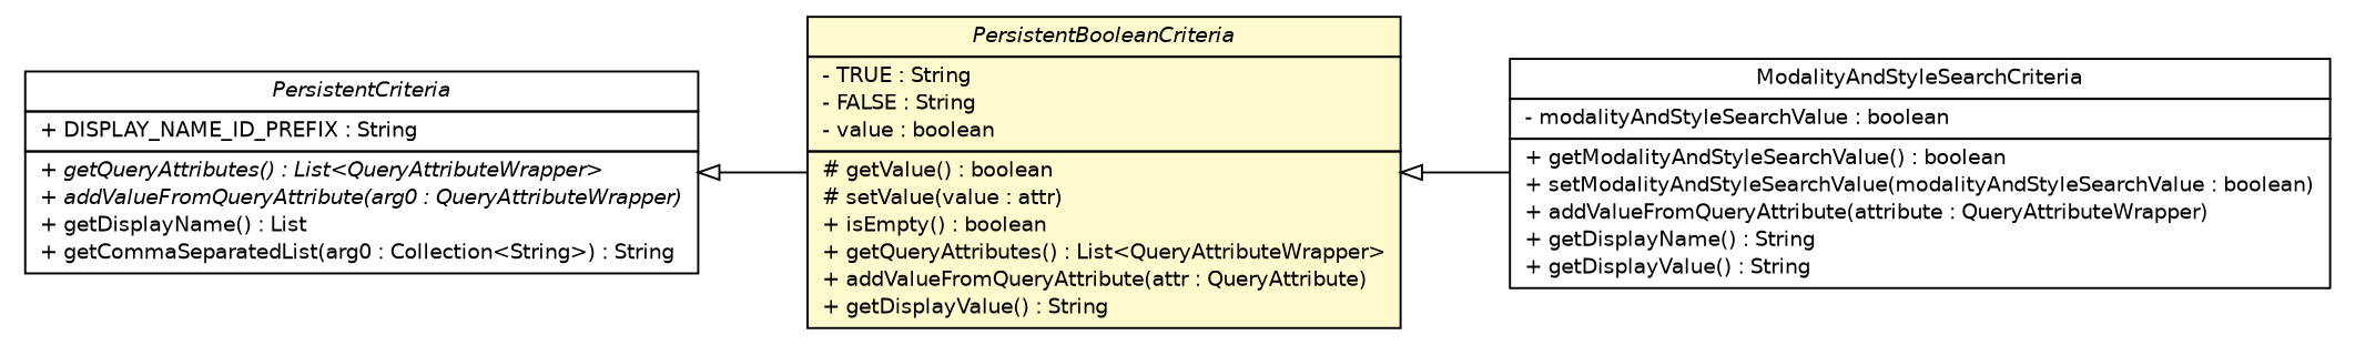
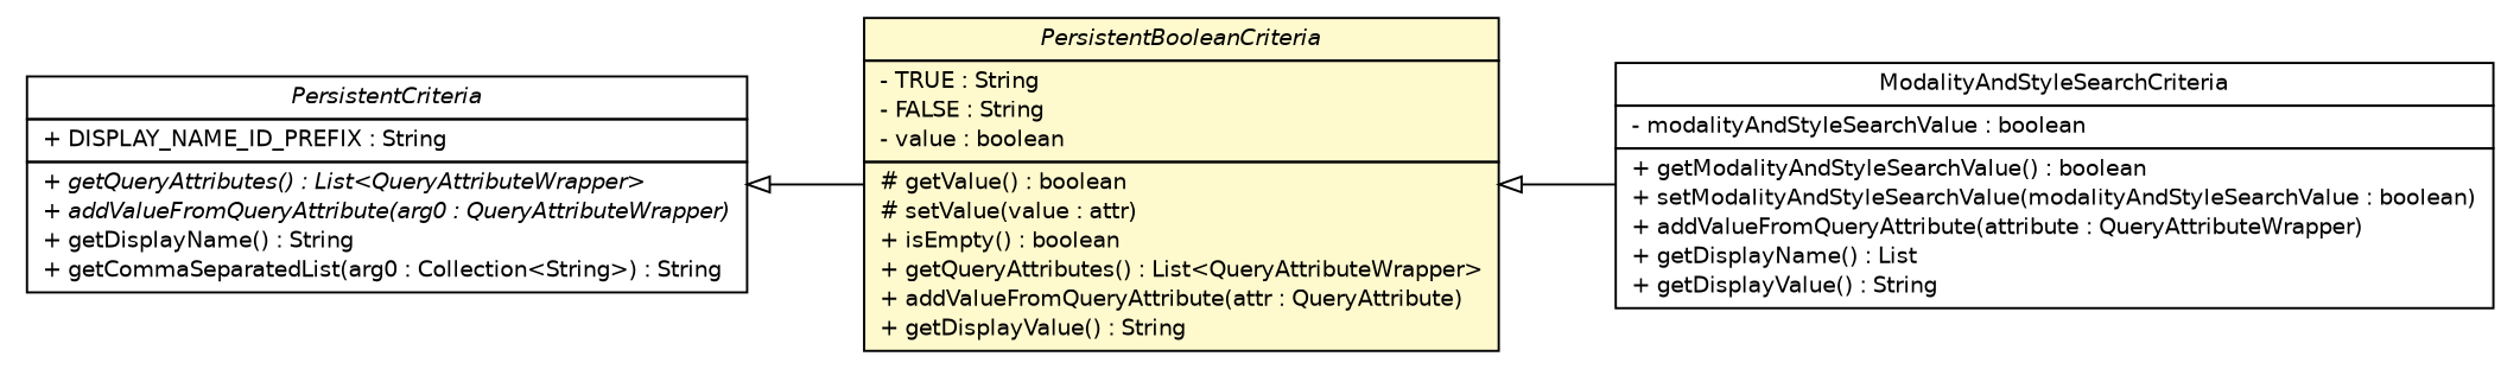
  digraph {
    rankdir=LR
    node [fontcolor=black fontname=Helvetica fontsize=10.0 shape=plaintext]
    edge [arrowtail=empty dir=back fontname=Helvetica fontsize=10 headport=p labelfontname=Helvetica labelfontsize=10 tailport=p]
-   n1 [label=<<table border="0" cellborder="1" cellspacing="0" cellpadding="2" port="p" href="./ModalityAndStyleSearchCriteria.html"> 		<tr><td><table border="0" cellspacing="0" cellpadding="1"> 			<tr><td> ModalityAndStyleSearchCriteria </td></tr> 		</table></td></tr> 		<tr><td><table border="0" cellspacing="0" cellpadding="1"> 			<tr><td align="left"> - modalityAndStyleSearchValue : boolean </td></tr> 		</table></td></tr> 		<tr><td><table border="0" cellspacing="0" cellpadding="1"> 			<tr><td align="left"> + getModalityAndStyleSearchValue() : boolean </td></tr> 			<tr><td align="left"> + setModalityAndStyleSearchValue(modalityAndStyleSearchValue : boolean) </td></tr> 			<tr><td align="left"> + addValueFromQueryAttribute(attribute : QueryAttributeWrapper) </td></tr> 			<tr><td align="left"> + getDisplayName() : String </td></tr> 			<tr><td align="left"> + getDisplayValue() : String </td></tr> 		</table></td></tr> 		</table>>]
+   n1 [label=<<table border="0" cellborder="1" cellspacing="0" cellpadding="2" port="p" href="./ModalityAndStyleSearchCriteria.html"> 		<tr><td><table border="0" cellspacing="0" cellpadding="1"> 			<tr><td> ModalityAndStyleSearchCriteria </td></tr> 		</table></td></tr> 		<tr><td><table border="0" cellspacing="0" cellpadding="1"> 			<tr><td align="left"> - modalityAndStyleSearchValue : boolean </td></tr> 		</table></td></tr> 		<tr><td><table border="0" cellspacing="0" cellpadding="1"> 			<tr><td align="left"> + getModalityAndStyleSearchValue() : boolean </td></tr> 			<tr><td align="left"> + setModalityAndStyleSearchValue(modalityAndStyleSearchValue : boolean) </td></tr> 			<tr><td align="left"> + addValueFromQueryAttribute(attribute : QueryAttributeWrapper) </td></tr> 			<tr><td align="left"> + getDisplayName() : List </td></tr> 			<tr><td align="left"> + getDisplayValue() : String </td></tr> 		</table></td></tr> 		</table>>]
    n2 [label=<<table border="0" cellborder="1" cellspacing="0" cellpadding="2" port="p" bgcolor="lemonChiffon" href="./PersistentBooleanCriteria.html"> 		<tr><td><table border="0" cellspacing="0" cellpadding="1"> 			<tr><td><font face="Helvetica-Oblique"> PersistentBooleanCriteria </font></td></tr> 		</table></td></tr> 		<tr><td><table border="0" cellspacing="0" cellpadding="1"> 			<tr><td align="left"> - TRUE : String </td></tr> 			<tr><td align="left"> - FALSE : String </td></tr> 			<tr><td align="left"> - value : boolean </td></tr> 		</table></td></tr> 		<tr><td><table border="0" cellspacing="0" cellpadding="1"> 			<tr><td align="left"> # getValue() : boolean </td></tr> 			<tr><td align="left"> # setValue(value : attr) </td></tr> 			<tr><td align="left"> + isEmpty() : boolean </td></tr> 			<tr><td align="left"> + getQueryAttributes() : List&lt;QueryAttributeWrapper&gt; </td></tr> 			<tr><td align="left"> + addValueFromQueryAttribute(attr : QueryAttribute) </td></tr> 			<tr><td align="left"> + getDisplayValue() : String </td></tr> 		</table></td></tr> 		</table>>]
-   n3 [label=<<table border="0" cellborder="1" cellspacing="0" cellpadding="2" port="p" href="http://java.sun.com/j2se/1.4.2/docs/api/gov/nih/nci/ncia/criteria/PersistentCriteria.html"> 		<tr><td><table border="0" cellspacing="0" cellpadding="1"> 			<tr><td><font face="Helvetica-Oblique"> PersistentCriteria </font></td></tr> 		</table></td></tr> 		<tr><td><table border="0" cellspacing="0" cellpadding="1"> 			<tr><td align="left"> + DISPLAY_NAME_ID_PREFIX : String </td></tr> 		</table></td></tr> 		<tr><td><table border="0" cellspacing="0" cellpadding="1"> 			<tr><td align="left"><font face="Helvetica-Oblique" point-size="10.0"> + getQueryAttributes() : List&lt;QueryAttributeWrapper&gt; </font></td></tr> 			<tr><td align="left"><font face="Helvetica-Oblique" point-size="10.0"> + addValueFromQueryAttribute(arg0 : QueryAttributeWrapper) </font></td></tr> 			<tr><td align="left"> + getDisplayName() : List </td></tr> 			<tr><td align="left"> + getCommaSeparatedList(arg0 : Collection&lt;String&gt;) : String </td></tr> 		</table></td></tr> 		</table>>]
+   n3 [label=<<table border="0" cellborder="1" cellspacing="0" cellpadding="2" port="p" href="http://java.sun.com/j2se/1.4.2/docs/api/gov/nih/nci/ncia/criteria/PersistentCriteria.html"> 		<tr><td><table border="0" cellspacing="0" cellpadding="1"> 			<tr><td><font face="Helvetica-Oblique"> PersistentCriteria </font></td></tr> 		</table></td></tr> 		<tr><td><table border="0" cellspacing="0" cellpadding="1"> 			<tr><td align="left"> + DISPLAY_NAME_ID_PREFIX : String </td></tr> 		</table></td></tr> 		<tr><td><table border="0" cellspacing="0" cellpadding="1"> 			<tr><td align="left"><font face="Helvetica-Oblique" point-size="10.0"> + getQueryAttributes() : List&lt;QueryAttributeWrapper&gt; </font></td></tr> 			<tr><td align="left"><font face="Helvetica-Oblique" point-size="10.0"> + addValueFromQueryAttribute(arg0 : QueryAttributeWrapper) </font></td></tr> 			<tr><td align="left"> + getDisplayName() : String </td></tr> 			<tr><td align="left"> + getCommaSeparatedList(arg0 : Collection&lt;String&gt;) : String </td></tr> 		</table></td></tr> 		</table>>]
    n2 -> n1
    n3 -> n2
  }
